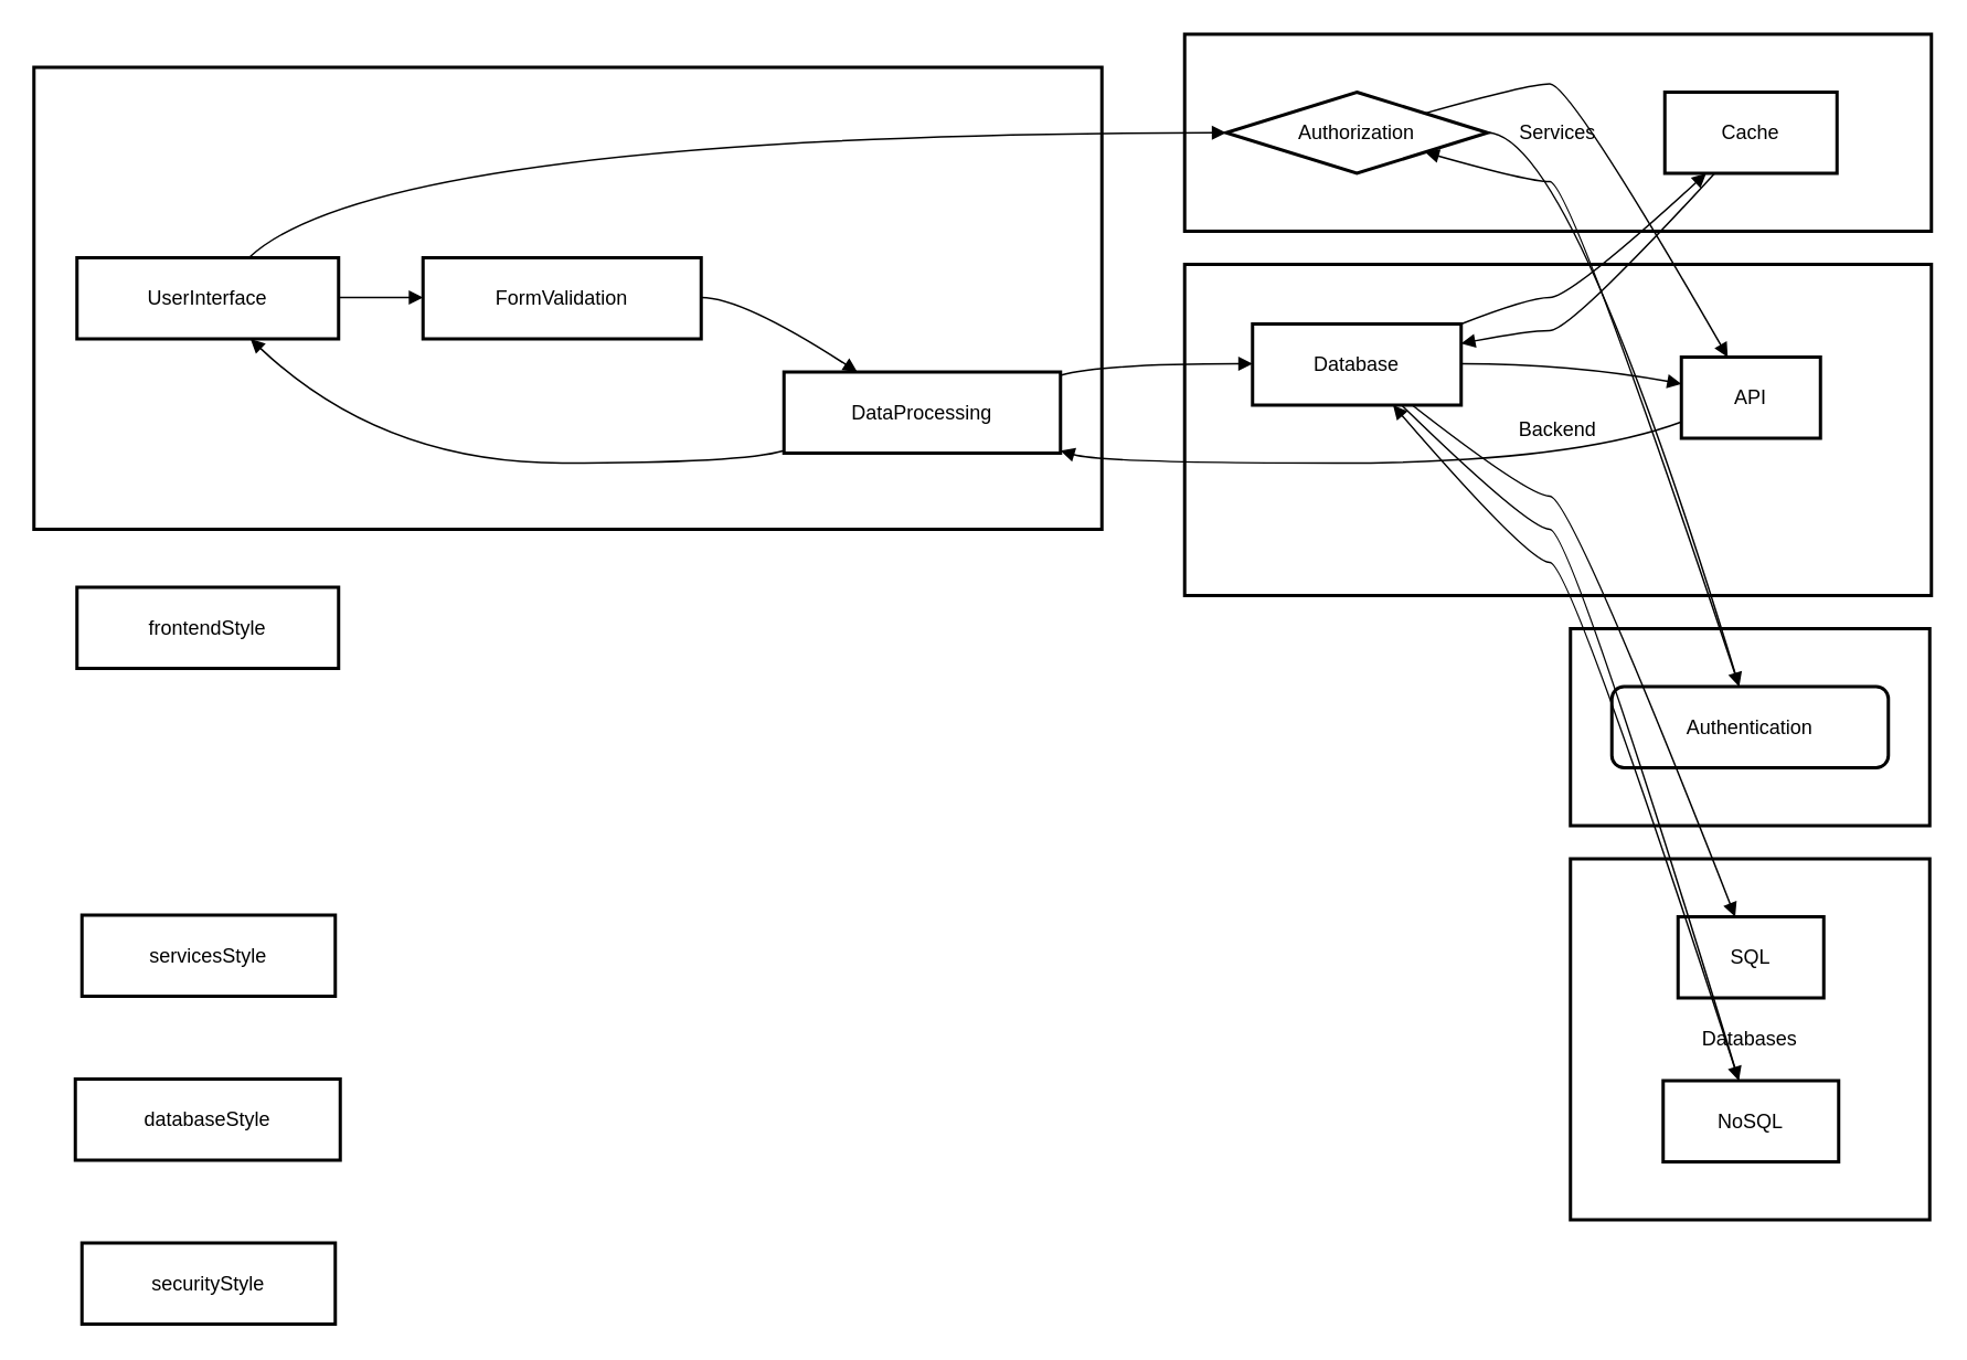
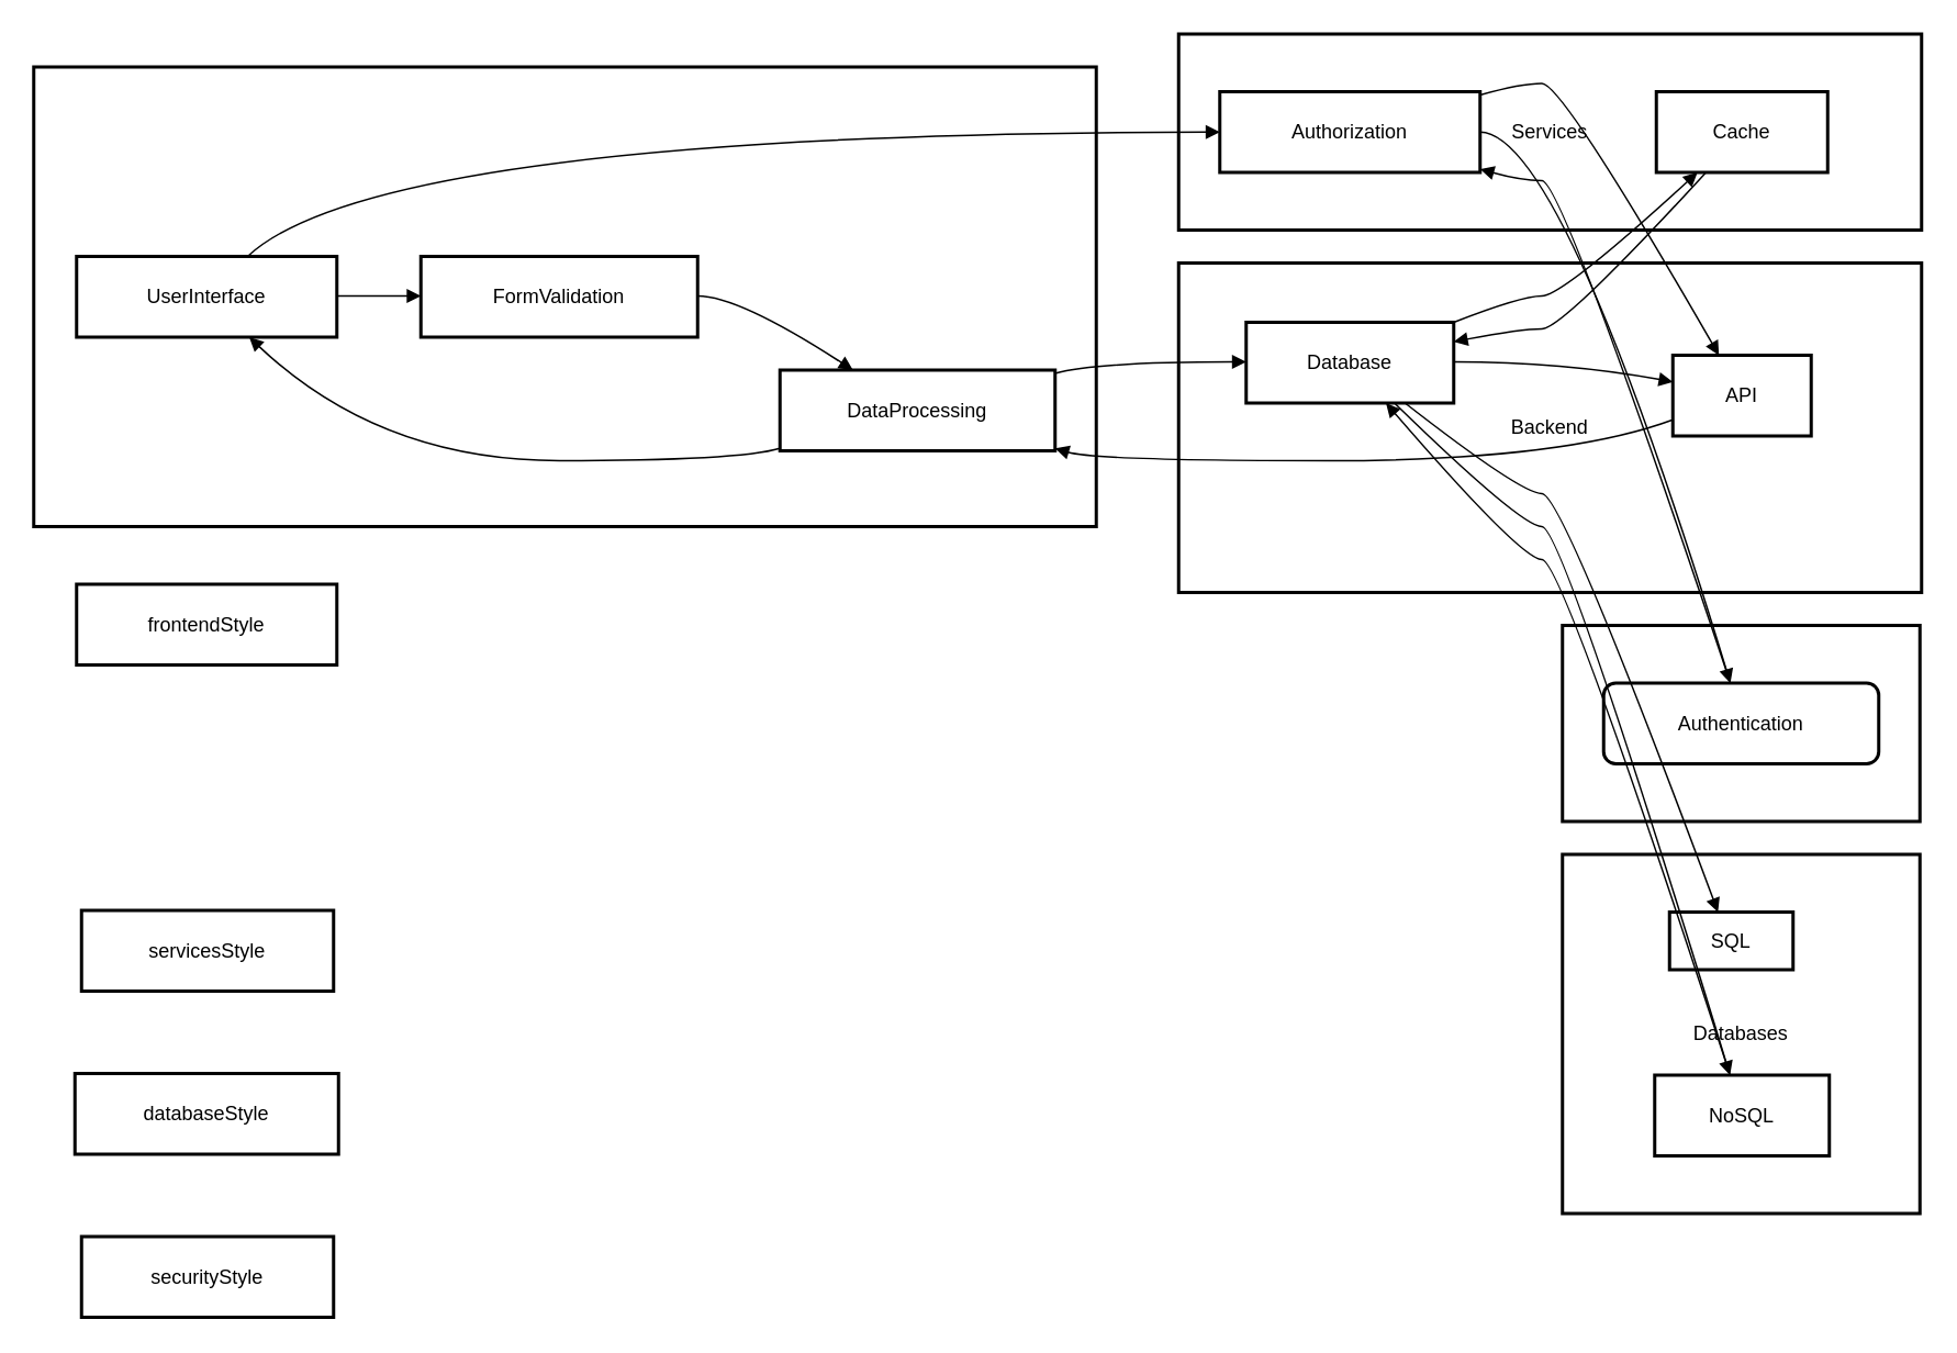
  <mxCell id="0" />
  <mxCell id="1" parent="0" />
  <mxCell id="2" value="Security" style="whiteSpace=wrap;strokeWidth=2;" vertex="1" parent="1"><mxGeometry x="948" y="379" width="217" height="119" as="geometry" /></mxCell>
  <mxCell id="3" value="Databases" style="whiteSpace=wrap;strokeWidth=2;" vertex="1" parent="1"><mxGeometry x="948" y="518" width="217" height="218" as="geometry" /></mxCell>
  <mxCell id="4" value="Services" style="whiteSpace=wrap;strokeWidth=2;" vertex="1" parent="1"><mxGeometry x="715" y="20" width="451" height="119" as="geometry" /></mxCell>
  <mxCell id="5" value="Backend" style="whiteSpace=wrap;strokeWidth=2;" vertex="1" parent="1"><mxGeometry x="715" y="159" width="451" height="200" as="geometry" /></mxCell>
  <mxCell id="6" value="Frontend" style="whiteSpace=wrap;strokeWidth=2;" vertex="1" parent="1"><mxGeometry x="20" y="40" width="645" height="279" as="geometry" /></mxCell>
  <mxCell id="7" value="frontendStyle" style="whiteSpace=wrap;strokeWidth=2;" vertex="1" parent="1"><mxGeometry x="46" y="354" width="158" height="49" as="geometry" /></mxCell>
  <mxCell id="8" value="UserInterface" style="whiteSpace=wrap;strokeWidth=2;" vertex="1" parent="1"><mxGeometry x="46" y="155" width="158" height="49" as="geometry" /></mxCell>
  <mxCell id="9" value="FormValidation" style="whiteSpace=wrap;strokeWidth=2;" vertex="1" parent="1"><mxGeometry x="255" y="155" width="168" height="49" as="geometry" /></mxCell>
  <mxCell id="10" value="DataProcessing" style="whiteSpace=wrap;strokeWidth=2;" vertex="1" parent="1"><mxGeometry x="473" y="224" width="167" height="49" as="geometry" /></mxCell>
  <mxCell id="11" value="Database" style="whiteSpace=wrap;strokeWidth=2;" vertex="1" parent="1"><mxGeometry x="756" y="195" width="126" height="49" as="geometry" /></mxCell>
  <mxCell id="12" value="API" style="whiteSpace=wrap;strokeWidth=2;" vertex="1" parent="1"><mxGeometry x="1015" y="215" width="84" height="49" as="geometry" /></mxCell>
  <mxCell id="13" value="servicesStyle" style="whiteSpace=wrap;strokeWidth=2;" vertex="1" parent="1"><mxGeometry x="49" y="552" width="153" height="49" as="geometry" /></mxCell>
- <mxCell id="14" value="Authorization" style="rhombus;whiteSpace=wrap;strokeWidth=2;" vertex="1" parent="1"><mxGeometry x="740" y="55" width="158" height="49" as="geometry" /></mxCell>
+ <mxCell id="14" value="Authorization" style="whiteSpace=wrap;strokeWidth=2;" vertex="1" parent="1"><mxGeometry x="740" y="55" width="158" height="49" as="geometry" /></mxCell>
  <mxCell id="15" value="Cache" style="whiteSpace=wrap;strokeWidth=2;" vertex="1" parent="1"><mxGeometry x="1005" y="55" width="104" height="49" as="geometry" /></mxCell>
  <mxCell id="16" value="databaseStyle" style="whiteSpace=wrap;strokeWidth=2;" vertex="1" parent="1"><mxGeometry x="45" y="651" width="160" height="49" as="geometry" /></mxCell>
- <mxCell id="17" value="SQL" style="whiteSpace=wrap;strokeWidth=2;" vertex="1" parent="1"><mxGeometry x="1013" y="553" width="88" height="49" as="geometry" /></mxCell>
+ <mxCell id="17" value="SQL" style="whiteSpace=wrap;strokeWidth=2;" vertex="1" parent="1"><mxGeometry x="1013" y="553" width="75" height="35" as="geometry" /></mxCell>
  <mxCell id="18" value="NoSQL" style="whiteSpace=wrap;strokeWidth=2;" vertex="1" parent="1"><mxGeometry x="1004" y="652" width="106" height="49" as="geometry" /></mxCell>
  <mxCell id="19" value="securityStyle" style="whiteSpace=wrap;strokeWidth=2;" vertex="1" parent="1"><mxGeometry x="49" y="750" width="153" height="49" as="geometry" /></mxCell>
  <mxCell id="20" value="Authentication" style="whiteSpace=wrap;strokeWidth=2;rounded=1;" vertex="1" parent="1"><mxGeometry x="973" y="414" width="167" height="49" as="geometry" /></mxCell>
  <mxCell id="21" value="" style="curved=1;startArrow=none;endArrow=block;exitX=1;exitY=0.49;entryX=0;entryY=0.49;" edge="1" parent="1" source="8" target="9"><mxGeometry relative="1" as="geometry"><Array as="points" /></mxGeometry></mxCell>
  <mxCell id="22" value="" style="curved=1;startArrow=none;endArrow=block;exitX=1;exitY=0.49;entryX=0.27;entryY=0.01;" edge="1" parent="1" source="9" target="10"><mxGeometry relative="1" as="geometry"><Array as="points"><mxPoint x="448" y="179" /></Array></mxGeometry></mxCell>
  <mxCell id="23" value="" style="curved=1;startArrow=none;endArrow=block;exitX=0;exitY=0.97;entryX=0.66;entryY=0.99;" edge="1" parent="1" source="10" target="8"><mxGeometry relative="1" as="geometry"><Array as="points"><mxPoint x="448" y="279" /><mxPoint x="230" y="279" /></Array></mxGeometry></mxCell>
  <mxCell id="24" value="" style="curved=1;startArrow=none;endArrow=block;exitX=1;exitY=0.04;entryX=0;entryY=0.49;" edge="1" parent="1" source="10" target="11"><mxGeometry relative="1" as="geometry"><Array as="points"><mxPoint x="665" y="219" /></Array></mxGeometry></mxCell>
  <mxCell id="25" value="" style="curved=1;startArrow=none;endArrow=block;exitX=1;exitY=0.49;entryX=0;entryY=0.33;" edge="1" parent="1" source="11" target="12"><mxGeometry relative="1" as="geometry"><Array as="points"><mxPoint x="948" y="219" /></Array></mxGeometry></mxCell>
  <mxCell id="26" value="" style="curved=1;startArrow=none;endArrow=block;exitX=0;exitY=0.8;entryX=1;entryY=0.97;" edge="1" parent="1" source="12" target="10"><mxGeometry relative="1" as="geometry"><Array as="points"><mxPoint x="948" y="279" /><mxPoint x="665" y="279" /></Array></mxGeometry></mxCell>
  <mxCell id="27" value="" style="curved=1;startArrow=none;endArrow=block;exitX=0.66;exitY=-0.01;entryX=0;entryY=0.5;" edge="1" parent="1" source="8" target="14"><mxGeometry relative="1" as="geometry"><Array as="points"><mxPoint x="230" y="80" /></Array></mxGeometry></mxCell>
  <mxCell id="28" value="" style="curved=1;startArrow=none;endArrow=block;exitX=1;exitY=0.04;entryX=0.33;entryY=-0.01;" edge="1" parent="1" source="14" target="12"><mxGeometry relative="1" as="geometry"><Array as="points"><mxPoint x="923" y="50" /><mxPoint x="948" y="50" /></Array></mxGeometry></mxCell>
  <mxCell id="29" value="" style="curved=1;startArrow=none;endArrow=block;exitX=1;exitY=0;entryX=0.24;entryY=1;" edge="1" parent="1" source="11" target="15"><mxGeometry relative="1" as="geometry"><Array as="points"><mxPoint x="923" y="179" /><mxPoint x="948" y="179" /></Array></mxGeometry></mxCell>
  <mxCell id="30" value="" style="curved=1;startArrow=none;endArrow=block;exitX=0.29;exitY=1;entryX=1;entryY=0.24;" edge="1" parent="1" source="15" target="11"><mxGeometry relative="1" as="geometry"><Array as="points"><mxPoint x="948" y="199" /><mxPoint x="923" y="199" /></Array></mxGeometry></mxCell>
  <mxCell id="31" value="" style="curved=1;startArrow=none;endArrow=block;exitX=0.76;exitY=0.99;entryX=0.39;entryY=-0.01;" edge="1" parent="1" source="11" target="17"><mxGeometry relative="1" as="geometry"><Array as="points"><mxPoint x="923" y="299" /><mxPoint x="948" y="299" /></Array></mxGeometry></mxCell>
  <mxCell id="32" value="" style="curved=1;startArrow=none;endArrow=block;exitX=0.71;exitY=0.99;entryX=0.43;entryY=-0.01;" edge="1" parent="1" source="11" target="18"><mxGeometry relative="1" as="geometry"><Array as="points"><mxPoint x="923" y="319" /><mxPoint x="948" y="319" /></Array></mxGeometry></mxCell>
  <mxCell id="33" value="" style="curved=1;startArrow=none;endArrow=block;exitX=0.43;exitY=-0.01;entryX=0.67;entryY=0.99;" edge="1" parent="1" source="18" target="11"><mxGeometry relative="1" as="geometry"><Array as="points"><mxPoint x="948" y="339" /><mxPoint x="923" y="339" /></Array></mxGeometry></mxCell>
  <mxCell id="34" value="" style="curved=1;startArrow=none;endArrow=block;exitX=1;exitY=0.5;entryX=0.46;entryY=-0.01;" edge="1" parent="1" source="14" target="20"><mxGeometry relative="1" as="geometry"><Array as="points"><mxPoint x="948" y="80" /></Array></mxGeometry></mxCell>
  <mxCell id="35" value="" style="curved=1;startArrow=none;endArrow=block;exitX=0.46;exitY=-0.01;entryX=1;entryY=0.96;" edge="1" parent="1" source="20" target="14"><mxGeometry relative="1" as="geometry"><Array as="points"><mxPoint x="948" y="109" /><mxPoint x="923" y="109" /></Array></mxGeometry></mxCell>
